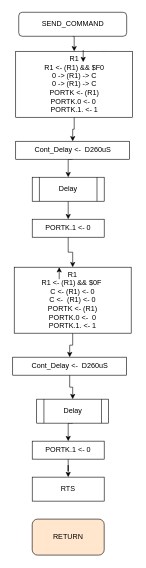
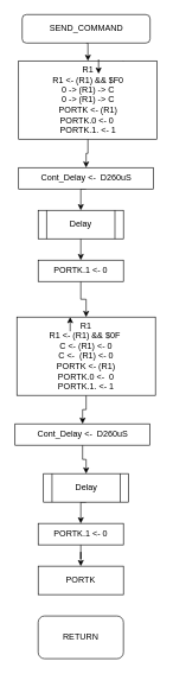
  <mxCell id="0" />
  <mxCell id="1" parent="0" />
  <mxCell id="2" style="edgeStyle=orthogonalEdgeStyle;rounded=0;orthogonalLoop=1;jettySize=auto;html=1;exitX=0.5;exitY=1;exitDx=0;exitDy=0;entryX=0.5;entryY=0;entryDx=0;entryDy=0;" parent="1" source="3" target="18" edge="1"><mxGeometry relative="1" as="geometry" /></mxCell>
  <mxCell id="3" value="R1&lt;br&gt;R1 &amp;lt;- (R1) &amp;amp;&amp;amp; $0F&amp;nbsp;&lt;br&gt;C &amp;lt;- (R1) &amp;lt;- 0&lt;br&gt;C &amp;lt;- &amp;nbsp;(R1) &amp;lt;- 0&lt;br&gt;PORTK &amp;lt;- (R1)&lt;br&gt;PORTK.0 &amp;lt;- &amp;nbsp;0&lt;br&gt;PORTK.1. &amp;lt;- 1" style="rounded=0;whiteSpace=wrap;html=1;" parent="1" vertex="1"><mxGeometry x="23" y="445" width="195" height="110" as="geometry" /></mxCell>
  <mxCell id="4" style="edgeStyle=orthogonalEdgeStyle;rounded=0;orthogonalLoop=1;jettySize=auto;html=1;exitX=0.5;exitY=1;exitDx=0;exitDy=0;entryX=0.5;entryY=0;entryDx=0;entryDy=0;" parent="1" source="5" target="15" edge="1"><mxGeometry relative="1" as="geometry" /></mxCell>
  <mxCell id="5" value="SEND_COMMAND" style="rounded=1;whiteSpace=wrap;html=1;" parent="1" vertex="1"><mxGeometry x="30.5" y="20" width="180" height="40" as="geometry" /></mxCell>
  <mxCell id="6" style="edgeStyle=orthogonalEdgeStyle;rounded=0;orthogonalLoop=1;jettySize=auto;html=1;exitX=0.5;exitY=1;exitDx=0;exitDy=0;" parent="1" source="15" target="8" edge="1"><mxGeometry relative="1" as="geometry" /></mxCell>
  <mxCell id="7" style="edgeStyle=orthogonalEdgeStyle;rounded=0;orthogonalLoop=1;jettySize=auto;html=1;exitX=0.5;exitY=1;exitDx=0;exitDy=0;entryX=0.5;entryY=0;entryDx=0;entryDy=0;" parent="1" source="8" target="10" edge="1"><mxGeometry relative="1" as="geometry" /></mxCell>
  <mxCell id="8" value="Cont_Delay &amp;lt;- &amp;nbsp;D260uS" style="rounded=0;whiteSpace=wrap;html=1;" parent="1" vertex="1"><mxGeometry x="25.5" y="235" width="190" height="30" as="geometry" /></mxCell>
  <mxCell id="9" style="edgeStyle=orthogonalEdgeStyle;rounded=0;orthogonalLoop=1;jettySize=auto;html=1;exitX=0.5;exitY=1;exitDx=0;exitDy=0;entryX=0.5;entryY=0;entryDx=0;entryDy=0;" parent="1" source="10" target="14" edge="1"><mxGeometry relative="1" as="geometry" /></mxCell>
  <mxCell id="10" value="Delay" style="shape=process;whiteSpace=wrap;html=1;backgroundOutline=1;" parent="1" vertex="1"><mxGeometry x="53" y="295" width="120" height="40" as="geometry" /></mxCell>
  <mxCell id="11" value="" style="endArrow=classic;html=1;" parent="1" edge="1"><mxGeometry width="50" height="50" relative="1" as="geometry"><mxPoint x="98" y="465" as="sourcePoint" /><mxPoint x="98" y="445" as="targetPoint" /></mxGeometry></mxCell>
  <mxCell id="12" value="" style="endArrow=classic;html=1;" parent="1" source="15" edge="1"><mxGeometry width="50" height="50" relative="1" as="geometry"><mxPoint x="133" y="119" as="sourcePoint" /><mxPoint x="133" y="129" as="targetPoint" /></mxGeometry></mxCell>
  <mxCell id="13" style="edgeStyle=orthogonalEdgeStyle;rounded=0;orthogonalLoop=1;jettySize=auto;html=1;exitX=0.5;exitY=1;exitDx=0;exitDy=0;" parent="1" source="14" target="3" edge="1"><mxGeometry relative="1" as="geometry" /></mxCell>
  <mxCell id="14" value="PORTK.1 &amp;lt;- 0" style="rounded=0;whiteSpace=wrap;html=1;" parent="1" vertex="1"><mxGeometry x="53" y="365" width="120" height="30" as="geometry" /></mxCell>
  <mxCell id="15" value="R1&lt;br&gt;R1 &amp;lt;- (R1) &amp;amp;&amp;amp; $F0&lt;br&gt;0 -&amp;gt; (R1) -&amp;gt; C&lt;br&gt;0 -&amp;gt; (R1) -&amp;gt; C&lt;br&gt;PORTK &amp;lt;- (R1)&lt;br&gt;PORTK.0 &amp;lt;- 0&amp;nbsp;&lt;br&gt;PORTK.1. &amp;lt;- 1" style="rounded=0;whiteSpace=wrap;html=1;" parent="1" vertex="1"><mxGeometry x="25.5" y="85" width="195" height="110" as="geometry" /></mxCell>
  <mxCell id="16" value="" style="endArrow=classic;html=1;" parent="1" edge="1"><mxGeometry width="50" height="50" relative="1" as="geometry"><mxPoint x="138" y="83" as="sourcePoint" /><mxPoint x="138" y="103" as="targetPoint" /></mxGeometry></mxCell>
  <mxCell id="17" style="edgeStyle=orthogonalEdgeStyle;rounded=0;orthogonalLoop=1;jettySize=auto;html=1;exitX=0.5;exitY=1;exitDx=0;exitDy=0;entryX=0.5;entryY=0;entryDx=0;entryDy=0;" parent="1" source="18" target="20" edge="1"><mxGeometry relative="1" as="geometry" /></mxCell>
  <mxCell id="18" value="Cont_Delay &amp;lt;- &amp;nbsp;D260uS" style="rounded=0;whiteSpace=wrap;html=1;" parent="1" vertex="1"><mxGeometry x="20.5" y="595" width="190" height="30" as="geometry" /></mxCell>
  <mxCell id="19" style="edgeStyle=orthogonalEdgeStyle;rounded=0;orthogonalLoop=1;jettySize=auto;html=1;exitX=0.5;exitY=1;exitDx=0;exitDy=0;entryX=0.5;entryY=0;entryDx=0;entryDy=0;" parent="1" source="20" target="22" edge="1"><mxGeometry relative="1" as="geometry" /></mxCell>
  <mxCell id="20" value="Delay" style="shape=process;whiteSpace=wrap;html=1;backgroundOutline=1;" parent="1" vertex="1"><mxGeometry x="60.5" y="665" width="120" height="40" as="geometry" /></mxCell>
  <mxCell id="21" style="edgeStyle=orthogonalEdgeStyle;rounded=0;orthogonalLoop=1;jettySize=auto;html=1;exitX=0.5;exitY=1;exitDx=0;exitDy=0;" parent="1" source="22" target="24" edge="1"><mxGeometry relative="1" as="geometry" /></mxCell>
  <mxCell id="22" value="PORTK.1 &amp;lt;- 0" style="rounded=0;whiteSpace=wrap;html=1;" parent="1" vertex="1"><mxGeometry x="53" y="735" width="120" height="30" as="geometry" /></mxCell>
- <mxCell id="23" value="RETURN" style="rounded=1;whiteSpace=wrap;html=1;fillColor=#ffe6cc;" parent="1" vertex="1"><mxGeometry x="53" y="865" width="120" height="60" as="geometry" /></mxCell>
- <mxCell id="24" value="RTS" style="rounded=0;whiteSpace=wrap;html=1;" parent="1" vertex="1"><mxGeometry x="53" y="795" width="120" height="40" as="geometry" /></mxCell>
+ <mxCell id="23" value="RETURN" style="rounded=1;whiteSpace=wrap;html=1;" parent="1" vertex="1"><mxGeometry x="53" y="865" width="120" height="60" as="geometry" /></mxCell>
+ <mxCell id="24" value="PORTK" style="rounded=0;whiteSpace=wrap;html=1;" parent="1" vertex="1"><mxGeometry x="53" y="795" width="120" height="40" as="geometry" /></mxCell>
